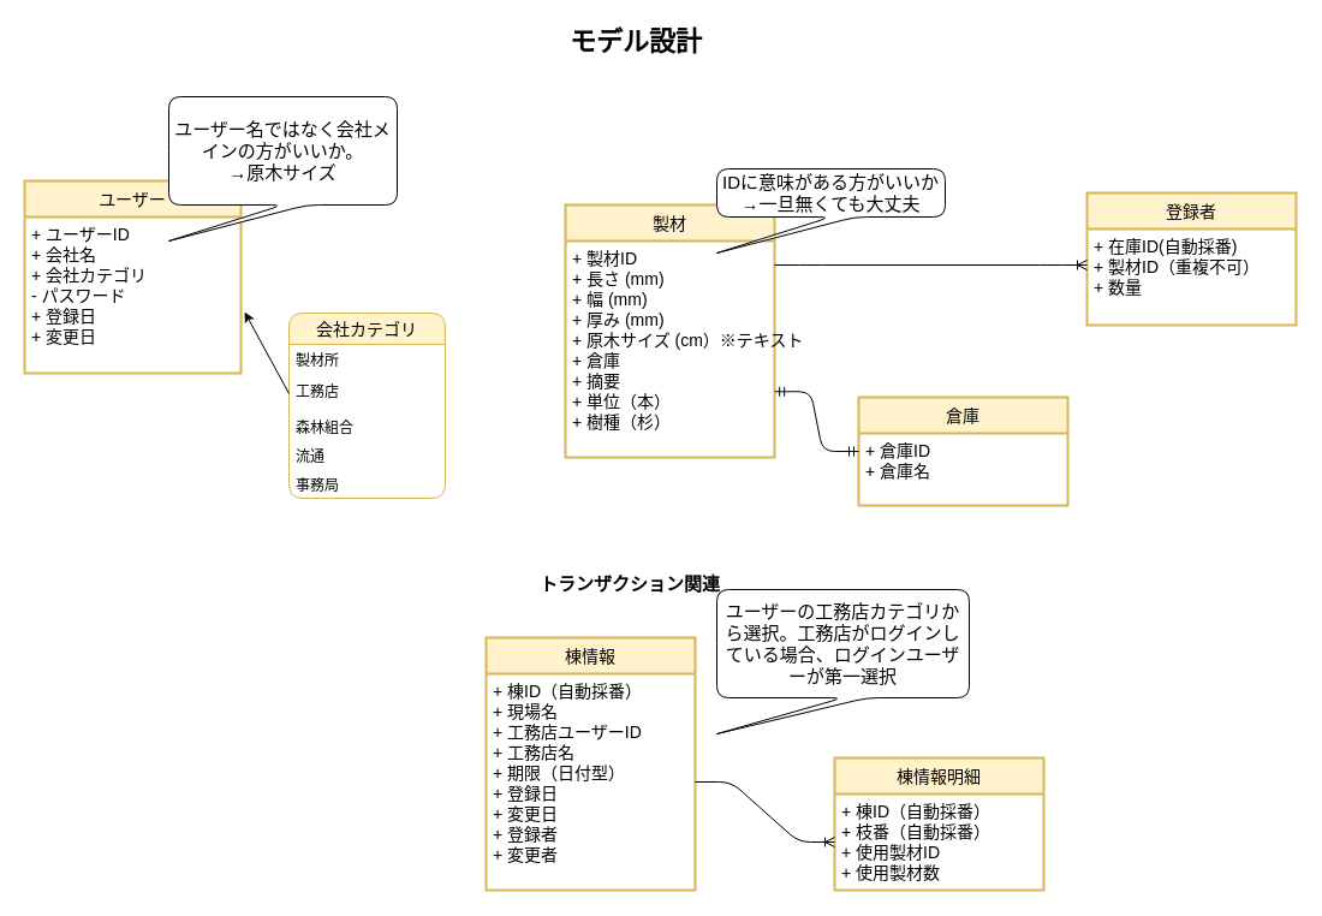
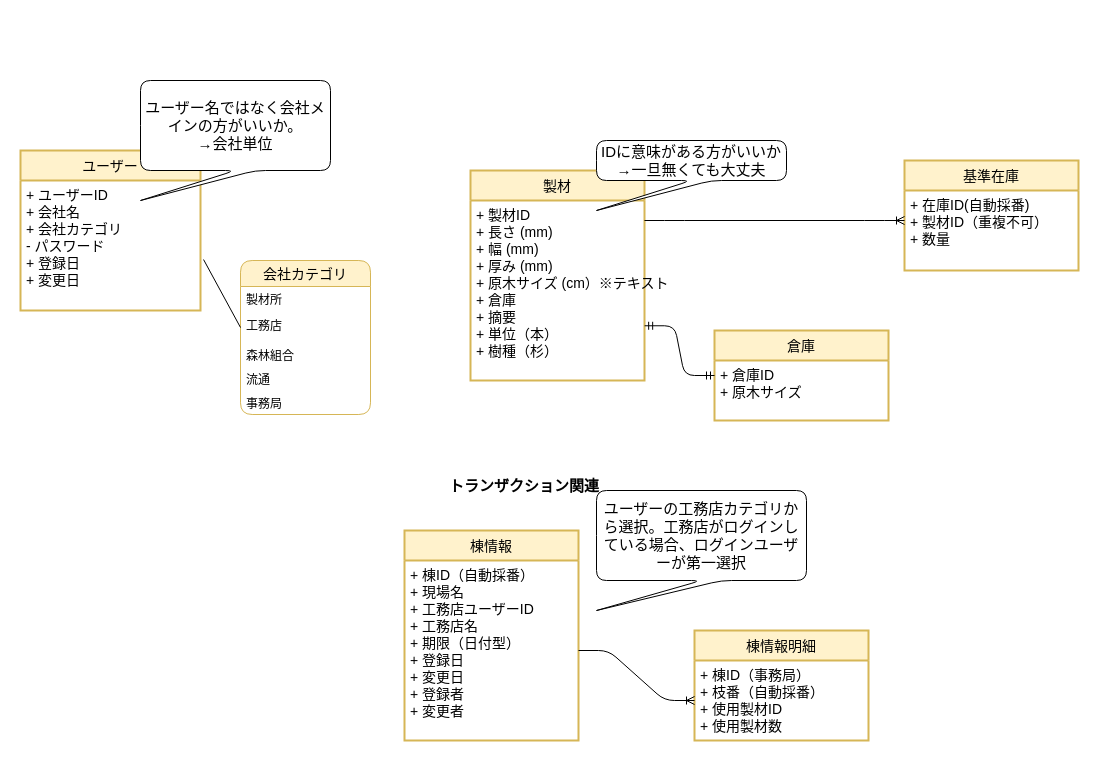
  <mxCell id="0" />
  <mxCell id="1" parent="0" />
  <mxCell id="2" value="ユーザー" style="swimlane;childLayout=stackLayout;horizontal=1;startSize=30;horizontalStack=0;rounded=0;fontSize=14;fontStyle=0;strokeWidth=2;resizeParent=0;resizeLast=1;shadow=0;dashed=0;align=center;swimlaneLine=1;fillColor=#fff2cc;strokeColor=#d6b656;" parent="1" vertex="1"><mxGeometry x="20" y="150" width="180" height="160" as="geometry"><mxRectangle x="50" y="130" width="90" height="30" as="alternateBounds" /></mxGeometry></mxCell>
  <mxCell id="3" value="+ ユーザーID&#10;+ 会社名&#10;+ 会社カテゴリ&#10;- パスワード&#10;+ 登録日&#10;+ 変更日&#10;" style="align=left;strokeColor=none;fillColor=none;spacingLeft=4;fontSize=14;verticalAlign=top;resizable=0;rotatable=0;part=1;" parent="2" vertex="1"><mxGeometry y="30" width="180" height="130" as="geometry" /></mxCell>
  <mxCell id="4" value="製材" style="swimlane;childLayout=stackLayout;horizontal=1;startSize=30;horizontalStack=0;rounded=0;fontSize=14;fontStyle=0;strokeWidth=2;resizeParent=0;resizeLast=1;shadow=0;dashed=0;align=center;fillColor=#fff2cc;strokeColor=#d6b656;" parent="1" vertex="1"><mxGeometry x="470" y="170" width="174" height="210" as="geometry"><mxRectangle x="50" y="130" width="90" height="30" as="alternateBounds" /></mxGeometry></mxCell>
  <mxCell id="5" value="+ 製材ID&#10;+ 長さ (mm)&#10;+ 幅 (mm)&#10;+ 厚み (mm)&#10;+ 原木サイズ (cm）※テキスト&#10;+ 倉庫&#10;+ 摘要&#10;+ 単位（本）&#10;+ 樹種（杉）" style="align=left;strokeColor=none;fillColor=none;spacingLeft=4;fontSize=14;verticalAlign=top;resizable=0;rotatable=0;part=1;" parent="4" vertex="1"><mxGeometry y="30" width="174" height="180" as="geometry" /></mxCell>
- <mxCell id="6" value="&lt;font size=&quot;1&quot;&gt;&lt;b style=&quot;font-size: 22px&quot;&gt;モデル設計&lt;/b&gt;&lt;/font&gt;" style="text;html=1;strokeColor=none;fillColor=none;align=center;verticalAlign=middle;whiteSpace=wrap;rounded=0;" parent="1" vertex="1"><mxGeometry x="429" y="20" width="200" height="30" as="geometry" /></mxCell>
  <mxCell id="7" value="会社カテゴリ" style="swimlane;fontStyle=0;childLayout=stackLayout;horizontal=1;startSize=26;horizontalStack=0;resizeParent=1;resizeParentMax=0;resizeLast=0;collapsible=1;marginBottom=0;align=center;fontSize=14;rounded=1;fillColor=#fff2cc;strokeColor=#d6b656;" parent="1" vertex="1"><mxGeometry x="240" y="260" width="130" height="154" as="geometry" /></mxCell>
  <mxCell id="8" value="製材所  &#10;" style="text;strokeColor=none;fillColor=none;spacingLeft=4;spacingRight=4;overflow=hidden;rotatable=0;points=[[0,0.5],[1,0.5]];portConstraint=eastwest;fontSize=12;" parent="7" vertex="1"><mxGeometry y="26" width="130" height="26" as="geometry" /></mxCell>
  <mxCell id="9" value="工務店  " style="text;strokeColor=none;fillColor=none;spacingLeft=4;spacingRight=4;overflow=hidden;rotatable=0;points=[[0,0.5],[1,0.5]];portConstraint=eastwest;fontSize=12;rounded=1;" parent="7" vertex="1"><mxGeometry y="52" width="130" height="30" as="geometry" /></mxCell>
  <mxCell id="10" value="森林組合" style="text;strokeColor=none;fillColor=none;spacingLeft=4;spacingRight=4;overflow=hidden;rotatable=0;points=[[0,0.5],[1,0.5]];portConstraint=eastwest;fontSize=12;" parent="7" vertex="1"><mxGeometry y="82" width="130" height="24" as="geometry" /></mxCell>
  <mxCell id="11" value="流通" style="text;strokeColor=none;fillColor=none;spacingLeft=4;spacingRight=4;overflow=hidden;rotatable=0;points=[[0,0.5],[1,0.5]];portConstraint=eastwest;fontSize=12;" vertex="1" parent="7"><mxGeometry y="106" width="130" height="24" as="geometry" /></mxCell>
  <mxCell id="12" value="事務局" style="text;strokeColor=none;fillColor=none;spacingLeft=4;spacingRight=4;overflow=hidden;rotatable=0;points=[[0,0.5],[1,0.5]];portConstraint=eastwest;fontSize=12;" parent="7" vertex="1"><mxGeometry y="130" width="130" height="24" as="geometry" /></mxCell>
- <mxCell id="13" value="" style="edgeStyle=none;html=1;fontSize=14;exitX=0;exitY=0.5;exitDx=0;exitDy=0;entryX=1.017;entryY=0.608;entryDx=0;entryDy=0;entryPerimeter=0;" parent="1" source="9" target="3" edge="1"><mxGeometry relative="1" as="geometry"><Array as="points" /></mxGeometry></mxCell>
- <mxCell id="14" value="ユーザー名ではなく会社メインの方がいいか。&lt;br&gt;→原木サイズ" style="shape=callout;whiteSpace=wrap;html=1;perimeter=calloutPerimeter;rounded=1;fontSize=15;position2=0;" parent="1" vertex="1"><mxGeometry x="140" y="80" width="190" height="120" as="geometry" /></mxCell>
+ <mxCell id="13" value="" style="edgeStyle=none;html=1;fontSize=14;exitX=0;exitY=0.5;exitDx=0;exitDy=0;entryX=1.017;entryY=0.608;entryDx=0;entryDy=0;entryPerimeter=0;endArrow=none;" parent="1" source="9" target="3" edge="1"><mxGeometry relative="1" as="geometry"><Array as="points" /></mxGeometry></mxCell>
+ <mxCell id="14" value="ユーザー名ではなく会社メインの方がいいか。&lt;br&gt;→会社単位" style="shape=callout;whiteSpace=wrap;html=1;perimeter=calloutPerimeter;rounded=1;fontSize=15;position2=0;" parent="1" vertex="1"><mxGeometry x="140" y="80" width="190" height="120" as="geometry" /></mxCell>
  <mxCell id="15" value="棟情報" style="swimlane;childLayout=stackLayout;horizontal=1;startSize=30;horizontalStack=0;rounded=0;fontSize=14;fontStyle=0;strokeWidth=2;resizeParent=0;resizeLast=1;shadow=0;dashed=0;align=center;fillColor=#fff2cc;strokeColor=#d6b656;" parent="1" vertex="1"><mxGeometry x="404" y="530" width="174" height="210" as="geometry"><mxRectangle x="50" y="130" width="90" height="30" as="alternateBounds" /></mxGeometry></mxCell>
  <mxCell id="16" style="edgeStyle=none;html=1;fontSize=15;" parent="15" source="17" target="15" edge="1"><mxGeometry relative="1" as="geometry" /></mxCell>
  <mxCell id="17" value="+ 棟ID（自動採番）&#10;+ 現場名&#10;+ 工務店ユーザーID&#10;+ 工務店名&#10;+ 期限（日付型）&#10;+ 登録日&#10;+ 変更日&#10;+ 登録者&#10;+ 変更者" style="align=left;strokeColor=none;fillColor=none;spacingLeft=4;fontSize=14;verticalAlign=top;resizable=0;rotatable=0;part=1;" parent="15" vertex="1"><mxGeometry y="30" width="174" height="180" as="geometry" /></mxCell>
  <mxCell id="18" value="IDに意味がある方がいいか&lt;br&gt;→一旦無くても大丈夫" style="shape=callout;whiteSpace=wrap;html=1;perimeter=calloutPerimeter;rounded=1;fontSize=15;position2=0;" parent="1" vertex="1"><mxGeometry x="596" y="140" width="190" height="70" as="geometry" /></mxCell>
  <mxCell id="19" value="倉庫" style="swimlane;childLayout=stackLayout;horizontal=1;startSize=30;horizontalStack=0;rounded=0;fontSize=14;fontStyle=0;strokeWidth=2;resizeParent=0;resizeLast=1;shadow=0;dashed=0;align=center;fillColor=#fff2cc;strokeColor=#d6b656;" parent="1" vertex="1"><mxGeometry x="714" y="330" width="174" height="90" as="geometry"><mxRectangle x="50" y="130" width="90" height="30" as="alternateBounds" /></mxGeometry></mxCell>
- <mxCell id="20" value="+ 倉庫ID&#10;+ 倉庫名&#10;" style="align=left;strokeColor=none;fillColor=none;spacingLeft=4;fontSize=14;verticalAlign=top;resizable=0;rotatable=0;part=1;" parent="19" vertex="1"><mxGeometry y="30" width="174" height="60" as="geometry" /></mxCell>
+ <mxCell id="20" value="+ 倉庫ID&#10;+ 原木サイズ&#10;" style="align=left;strokeColor=none;fillColor=none;spacingLeft=4;fontSize=14;verticalAlign=top;resizable=0;rotatable=0;part=1;" parent="19" vertex="1"><mxGeometry y="30" width="174" height="60" as="geometry" /></mxCell>
  <mxCell id="21" value="" style="edgeStyle=entityRelationEdgeStyle;fontSize=12;html=1;endArrow=ERmandOne;startArrow=ERmandOne;entryX=0;entryY=0.5;entryDx=0;entryDy=0;exitX=1.001;exitY=0.696;exitDx=0;exitDy=0;exitPerimeter=0;" parent="1" source="5" target="19" edge="1"><mxGeometry width="100" height="100" relative="1" as="geometry"><mxPoint x="600" y="380" as="sourcePoint" /><mxPoint x="700" y="280" as="targetPoint" /></mxGeometry></mxCell>
  <mxCell id="22" value="&lt;font style=&quot;font-size: 15px&quot;&gt;&lt;b&gt;トランザクション関連&lt;/b&gt;&lt;/font&gt;" style="text;html=1;strokeColor=none;fillColor=none;align=center;verticalAlign=middle;whiteSpace=wrap;rounded=0;" parent="1" vertex="1"><mxGeometry x="424" y="470" width="200" height="30" as="geometry" /></mxCell>
  <mxCell id="23" value="ユーザーの工務店カテゴリから選択。工務店がログインしている場合、ログインユーザーが第一選択" style="shape=callout;whiteSpace=wrap;html=1;perimeter=calloutPerimeter;rounded=1;fontSize=15;position2=0;" parent="1" vertex="1"><mxGeometry x="596" y="490" width="210" height="120" as="geometry" /></mxCell>
- <mxCell id="24" value="登録者" style="swimlane;childLayout=stackLayout;horizontal=1;startSize=30;horizontalStack=0;rounded=0;fontSize=14;fontStyle=0;strokeWidth=2;resizeParent=0;resizeLast=1;shadow=0;dashed=0;align=center;fillColor=#fff2cc;strokeColor=#d6b656;" parent="1" vertex="1"><mxGeometry x="904" y="160" width="174" height="110" as="geometry"><mxRectangle x="50" y="130" width="90" height="30" as="alternateBounds" /></mxGeometry></mxCell>
+ <mxCell id="24" value="基準在庫" style="swimlane;childLayout=stackLayout;horizontal=1;startSize=30;horizontalStack=0;rounded=0;fontSize=14;fontStyle=0;strokeWidth=2;resizeParent=0;resizeLast=1;shadow=0;dashed=0;align=center;fillColor=#fff2cc;strokeColor=#d6b656;" parent="1" vertex="1"><mxGeometry x="904" y="160" width="174" height="110" as="geometry"><mxRectangle x="50" y="130" width="90" height="30" as="alternateBounds" /></mxGeometry></mxCell>
  <mxCell id="25" value="+ 在庫ID(自動採番)&#10;+ 製材ID（重複不可）&#10;+ 数量" style="align=left;strokeColor=none;fillColor=none;spacingLeft=4;fontSize=14;verticalAlign=top;resizable=0;rotatable=0;part=1;" parent="24" vertex="1"><mxGeometry y="30" width="174" height="80" as="geometry" /></mxCell>
  <mxCell id="26" value="" style="edgeStyle=entityRelationEdgeStyle;fontSize=12;html=1;endArrow=ERoneToMany;" parent="1" edge="1"><mxGeometry width="100" height="100" relative="1" as="geometry"><mxPoint x="644" y="220" as="sourcePoint" /><mxPoint x="904" y="220" as="targetPoint" /></mxGeometry></mxCell>
  <mxCell id="27" value="棟情報明細" style="swimlane;childLayout=stackLayout;horizontal=1;startSize=30;horizontalStack=0;rounded=0;fontSize=14;fontStyle=0;strokeWidth=2;resizeParent=0;resizeLast=1;shadow=0;dashed=0;align=center;fillColor=#fff2cc;strokeColor=#d6b656;" parent="1" vertex="1"><mxGeometry x="694" y="630" width="174" height="110" as="geometry"><mxRectangle x="50" y="130" width="90" height="30" as="alternateBounds" /></mxGeometry></mxCell>
- <mxCell id="28" value="+ 棟ID（自動採番）&#10;+ 枝番（自動採番）&#10;+ 使用製材ID&#10;+ 使用製材数&#10;" style="align=left;strokeColor=none;fillColor=none;spacingLeft=4;fontSize=14;verticalAlign=top;resizable=0;rotatable=0;part=1;" parent="27" vertex="1"><mxGeometry y="30" width="174" height="80" as="geometry" /></mxCell>
+ <mxCell id="28" value="+ 棟ID（事務局）&#10;+ 枝番（自動採番）&#10;+ 使用製材ID&#10;+ 使用製材数&#10;" style="align=left;strokeColor=none;fillColor=none;spacingLeft=4;fontSize=14;verticalAlign=top;resizable=0;rotatable=0;part=1;" parent="27" vertex="1"><mxGeometry y="30" width="174" height="80" as="geometry" /></mxCell>
  <mxCell id="29" value="" style="edgeStyle=entityRelationEdgeStyle;fontSize=12;html=1;endArrow=ERoneToMany;" parent="1" source="17" target="28" edge="1"><mxGeometry width="100" height="100" relative="1" as="geometry"><mxPoint x="494" y="770" as="sourcePoint" /><mxPoint x="594" y="670" as="targetPoint" /></mxGeometry></mxCell>
